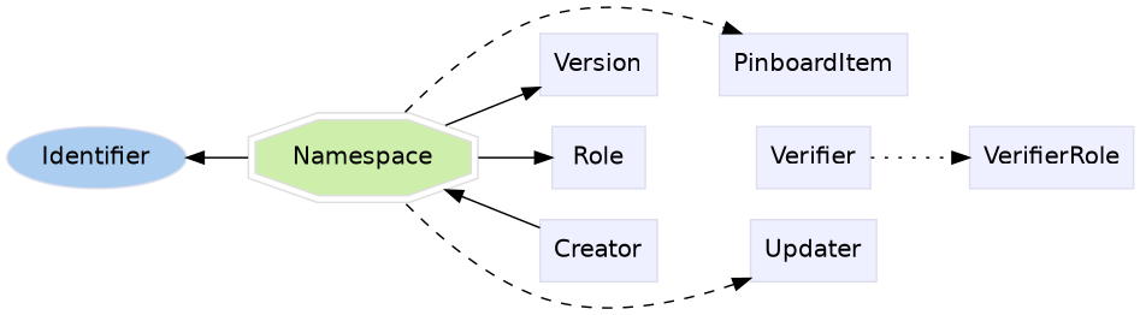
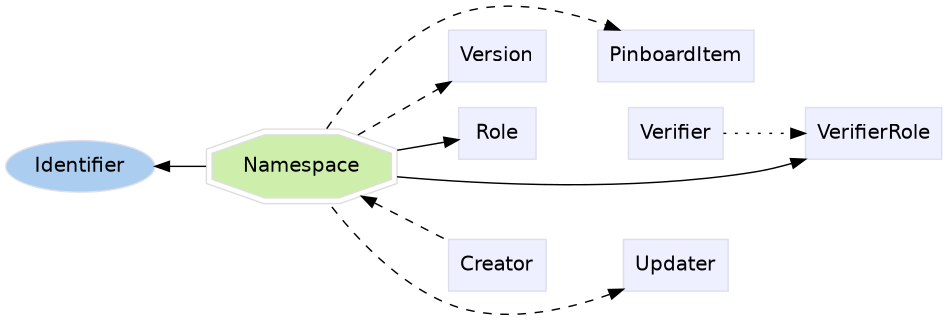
  digraph {
    fontname="DejaVu Sans"
    rankdir=LR
    node [color="#dddeee" fillcolor="#eeefff" fontname="DejaVu Sans" group=supporting shape=box style=filled]
    edge [fontname="DejaVu Sans"]
    n1 [fillcolor="#abcdef" group=annotator height=0.5 label=Identifier shape=oval width=1.2558]
    n2 [color="#dedede" fillcolor="#cdefab" group=target height=0.61111 label=Namespace shape=doubleoctagon width=1.732]
    n3 [height=0.5 label=PinboardItem width=1.2535]
    n4 [height=0.5 label=Role width=0.75]
    n5 [height=0.5 label=VerifierRole width=1.1493]
    n6 [height=0.5 label=Verifier width=0.79514]
    n7 [height=0.5 label=Version width=0.79514]
    n8 [height=0.5 label=Creator width=0.78472]
    n9 [height=0.5 label=Updater width=0.82639]
    subgraph sub_1 {
    }
    subgraph sub_2 {
      rank=min
      n1
    }
    subgraph sub_3 {
      n2
      n3
      n4
      n5
      n6
      n7
      n8
      n9
    }
    n2 -> n1
    n2 -> n3 [style=dashed]
    n2 -> n4
-   n2 -> n7
-   n2 -> n8 [dir=back style=solid]
+   n2 -> n5
+   n2 -> n7 [style=dashed]
+   n2 -> n8 [dir=back style=dashed]
    n4 -> n6 [style=invis]
    n6 -> n5 [style=dotted]
    n7 -> n3 [style=invis]
    n8 -> n9 [style=invis]
    n9 -> n2 [dir=back style=dashed]
  }
